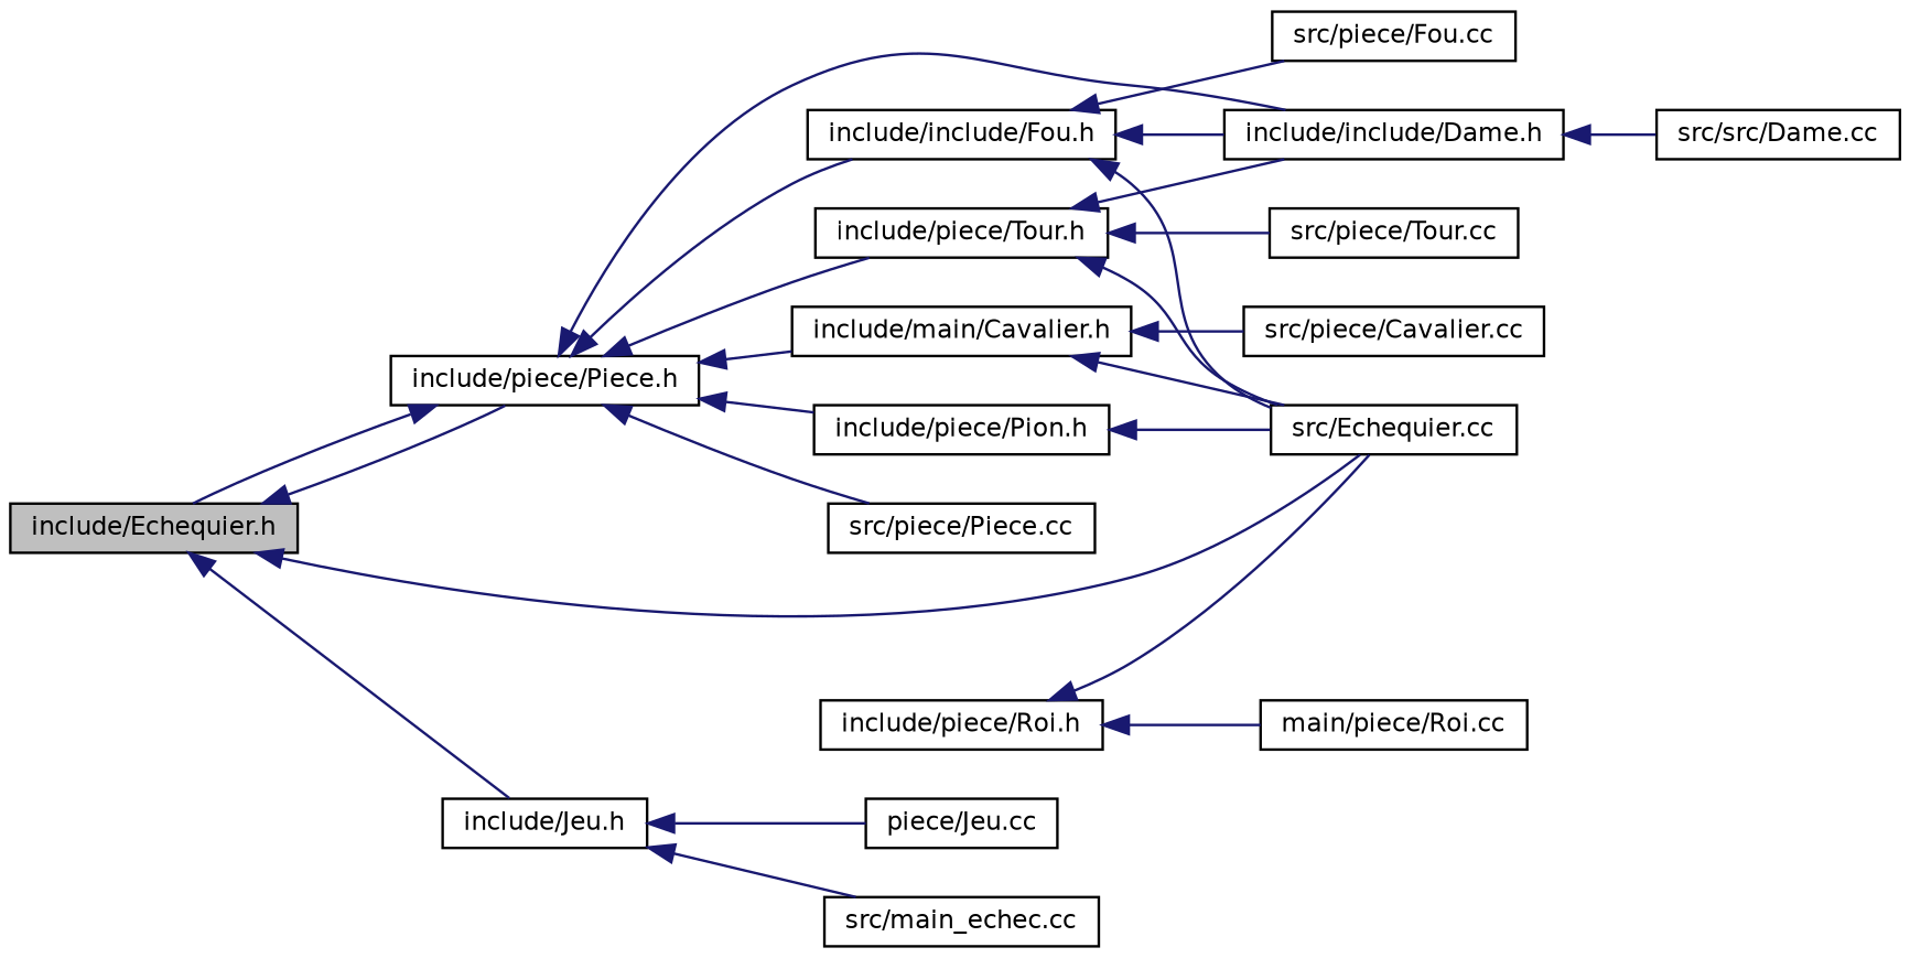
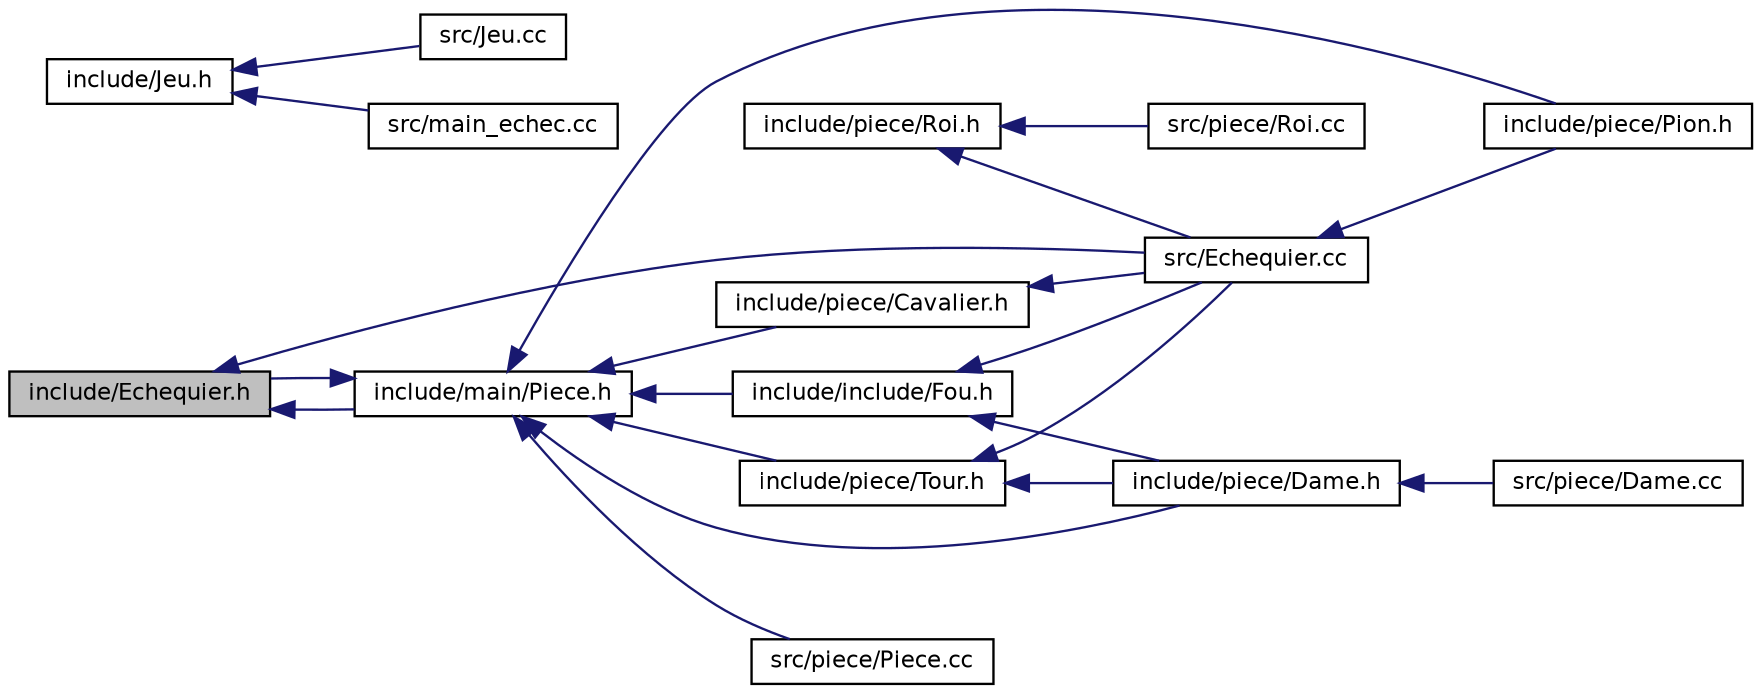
  digraph {
    rankdir=LR
    node [color=black fillcolor=white fontname=Helvetica fontsize=10 shape=record style=filled]
    edge [color=midnightblue dir=back fontname=Helvetica fontsize=10 labelfontname=Helvetica labelfontsize=10 style=solid]
    n1 [fillcolor=grey75 fontcolor=black height=0.2 label="include/Echequier.h" width=0.4]
-   n2 [height=0.2 label="include/piece/Piece.h" width=0.4]
+   n2 [height=0.2 label="include/main/Piece.h" width=0.4]
    n3 [height=0.2 label="src/Echequier.cc" width=0.4]
    n4 [height=0.2 label="include/Jeu.h" width=0.4]
-   n5 [height=0.2 label="include/main/Cavalier.h" width=0.4]
-   n6 [height=0.2 label="include/include/Dame.h" width=0.4]
+   n5 [height=0.2 label="include/piece/Cavalier.h" width=0.4]
+   n6 [height=0.2 label="include/piece/Dame.h" width=0.4]
    n7 [height=0.2 label="include/include/Fou.h" width=0.4]
    n8 [height=0.2 label="include/piece/Pion.h" width=0.4]
    n9 [height=0.2 label="include/piece/Tour.h" width=0.4]
    n10 [height=0.2 label="src/piece/Piece.cc" width=0.4]
-   n11 [height=0.2 label="piece/Jeu.cc" width=0.4]
+   n11 [height=0.2 label="src/Jeu.cc" width=0.4]
    n12 [height=0.2 label="src/main_echec.cc" width=0.4]
-   n13 [height=0.2 label="src/piece/Cavalier.cc" width=0.4]
-   n14 [height=0.2 label="src/src/Dame.cc" width=0.4]
-   n15 [height=0.2 label="src/piece/Fou.cc" width=0.4]
+   n14 [height=0.2 label="src/piece/Dame.cc" width=0.4]
    n16 [height=0.2 label="include/piece/Roi.h" width=0.4]
-   n17 [height=0.2 label="main/piece/Roi.cc" width=0.4]
-   n18 [height=0.2 label="src/piece/Tour.cc" width=0.4]
+   n17 [height=0.2 label="src/piece/Roi.cc" width=0.4]
    n1 -> n2
    n1 -> n3
-   n1 -> n4
    n2 -> n1
    n2 -> n5
    n2 -> n6
    n2 -> n7
    n2 -> n8
    n2 -> n9
    n2 -> n10
    n4 -> n11
    n4 -> n12
    n5 -> n3
-   n5 -> n13
    n6 -> n14
    n7 -> n3
    n7 -> n6
-   n7 -> n15
-   n8 -> n3
+   n3 -> n8
    n9 -> n3
    n9 -> n6
-   n9 -> n18
    n16 -> n3
    n16 -> n17
  }
